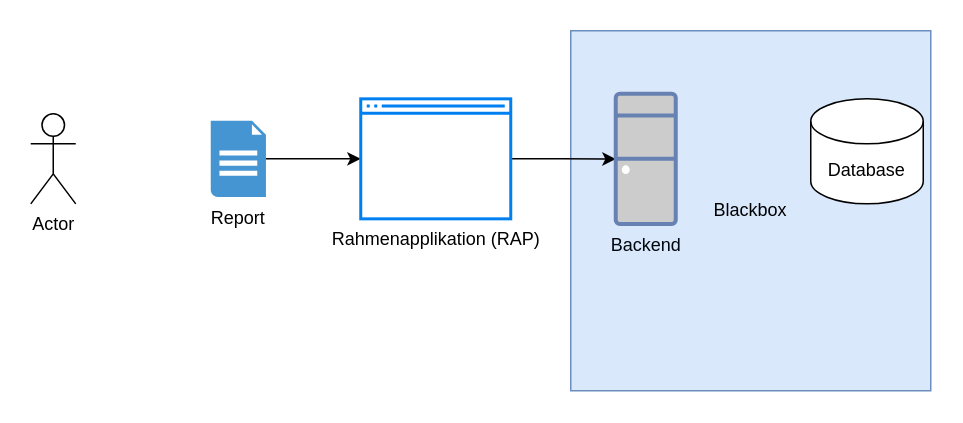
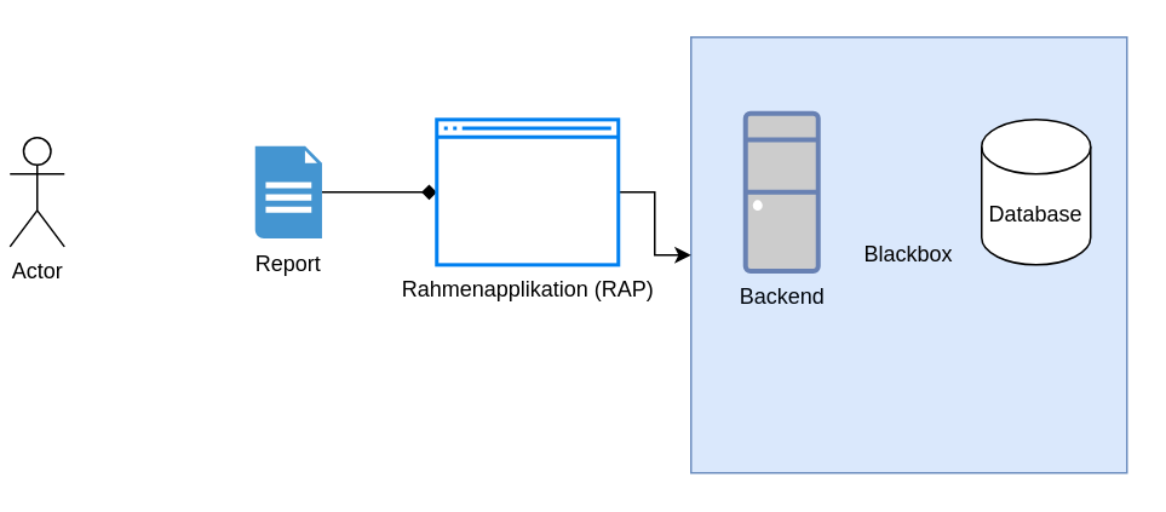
  <mxCell id="0" />
  <mxCell id="1" parent="0" />
  <mxCell id="2" value="Blackbox" style="whiteSpace=wrap;html=1;aspect=fixed;fillColor=#dae8fc;strokeColor=#6c8ebf;" vertex="1" parent="1"><mxGeometry x="380" y="20" width="240" height="240" as="geometry" /></mxCell>
- <mxCell id="3" value="Actor" style="shape=umlActor;verticalLabelPosition=bottom;verticalAlign=top;html=1;outlineConnect=0;" vertex="1" parent="1"><mxGeometry x="20" y="75.4" width="30" height="60" as="geometry" /></mxCell>
- <mxCell id="4" style="edgeStyle=orthogonalEdgeStyle;rounded=0;orthogonalLoop=1;jettySize=auto;html=1;" edge="1" parent="1" source="5" target="7"><mxGeometry relative="1" as="geometry" /></mxCell>
+ <mxCell id="3" value="Actor" style="shape=umlActor;verticalLabelPosition=bottom;verticalAlign=top;html=1;outlineConnect=0;" vertex="1" parent="1"><mxGeometry x="5" y="75.4" width="30" height="60" as="geometry" /></mxCell>
+ <mxCell id="4" style="edgeStyle=orthogonalEdgeStyle;rounded=0;orthogonalLoop=1;jettySize=auto;html=1;endArrow=diamond;" edge="1" parent="1" source="5" target="7"><mxGeometry relative="1" as="geometry" /></mxCell>
  <mxCell id="5" value="Report" style="shadow=0;dashed=0;html=1;strokeColor=none;fillColor=#4495D1;labelPosition=center;verticalLabelPosition=bottom;verticalAlign=top;align=center;outlineConnect=0;shape=mxgraph.veeam.2d.report;" vertex="1" parent="1"><mxGeometry x="140" y="80" width="36.8" height="50.8" as="geometry" /></mxCell>
- <mxCell id="6" style="edgeStyle=orthogonalEdgeStyle;rounded=0;orthogonalLoop=1;jettySize=auto;html=1;fontColor=#00060D;" edge="1" parent="1" source="7" target="8"><mxGeometry relative="1" as="geometry" /></mxCell>
+ <mxCell id="6" style="edgeStyle=orthogonalEdgeStyle;rounded=0;orthogonalLoop=1;jettySize=auto;html=1;fontColor=#00060D;" edge="1" parent="1" source="7" target="2"><mxGeometry relative="1" as="geometry" /></mxCell>
  <mxCell id="7" value="Rahmenapplikation (RAP)" style="html=1;verticalLabelPosition=bottom;align=center;labelBackgroundColor=#ffffff;verticalAlign=top;strokeWidth=2;strokeColor=#0080F0;shadow=0;dashed=0;shape=mxgraph.ios7.icons.window;" vertex="1" parent="1"><mxGeometry x="240" y="65.4" width="100" height="80" as="geometry" /></mxCell>
  <mxCell id="8" value="Backend" style="verticalAlign=top;verticalLabelPosition=bottom;labelPosition=center;align=center;html=1;outlineConnect=0;fillColor=#CCCCCC;strokeColor=#6881B3;gradientColor=none;gradientDirection=north;strokeWidth=2;shape=mxgraph.networks.desktop_pc;fontColor=#00060D;" vertex="1" parent="1"><mxGeometry x="410" y="61.95" width="40" height="86.9" as="geometry" /></mxCell>
- <mxCell id="9" value="Database&lt;br&gt;" style="shape=cylinder3;whiteSpace=wrap;html=1;boundedLbl=1;backgroundOutline=1;size=15;" vertex="1" parent="1"><mxGeometry x="540" y="65.4" width="75" height="70" as="geometry" /></mxCell>
+ <mxCell id="9" value="Database&lt;br&gt;" style="shape=cylinder3;whiteSpace=wrap;html=1;boundedLbl=1;backgroundOutline=1;size=15;" vertex="1" parent="1"><mxGeometry x="540" y="65.4" width="60" height="80" as="geometry" /></mxCell>
